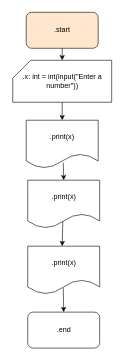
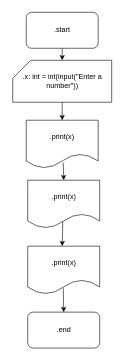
  <mxCell id="0" />
  <mxCell id="1" parent="0" />
- <mxCell id="2" value="&lt;font style=&quot;vertical-align: inherit;&quot;&gt;&lt;font style=&quot;vertical-align: inherit;&quot;&gt;.start&lt;/font&gt;&lt;/font&gt;" style="rounded=1;whiteSpace=wrap;html=1;fillColor=#ffe6cc;" vertex="1" parent="1"><mxGeometry x="43" y="20" width="120" height="60" as="geometry" /></mxCell>
+ <mxCell id="2" value="&lt;font style=&quot;vertical-align: inherit;&quot;&gt;&lt;font style=&quot;vertical-align: inherit;&quot;&gt;.start&lt;/font&gt;&lt;/font&gt;" style="rounded=1;whiteSpace=wrap;html=1;" vertex="1" parent="1"><mxGeometry x="43" y="20" width="120" height="60" as="geometry" /></mxCell>
  <mxCell id="3" value="&lt;font style=&quot;vertical-align: inherit;&quot;&gt;&lt;font style=&quot;vertical-align: inherit;&quot;&gt;.x: int = int(input(&quot;Enter a number&quot;))&lt;/font&gt;&lt;/font&gt;" style="shape=card;whiteSpace=wrap;html=1;" vertex="1" parent="1"><mxGeometry x="20.5" y="100" width="165" height="70" as="geometry" /></mxCell>
  <mxCell id="4" value="&lt;font style=&quot;vertical-align: inherit;&quot;&gt;&lt;font style=&quot;vertical-align: inherit;&quot;&gt;&lt;font style=&quot;vertical-align: inherit;&quot;&gt;&lt;font style=&quot;vertical-align: inherit;&quot;&gt;.print(x)&lt;/font&gt;&lt;/font&gt;&lt;/font&gt;&lt;/font&gt;" style="shape=document;whiteSpace=wrap;html=1;boundedLbl=1;" vertex="1" parent="1"><mxGeometry x="43" y="200" width="120" height="80" as="geometry" /></mxCell>
  <mxCell id="5" value="&lt;font style=&quot;vertical-align: inherit;&quot;&gt;&lt;font style=&quot;vertical-align: inherit;&quot;&gt;.print(x)&lt;/font&gt;&lt;/font&gt;" style="shape=document;whiteSpace=wrap;html=1;boundedLbl=1;" vertex="1" parent="1"><mxGeometry x="45.5" y="410" width="120" height="80" as="geometry" /></mxCell>
  <mxCell id="6" value="&lt;font style=&quot;vertical-align: inherit;&quot;&gt;&lt;font style=&quot;vertical-align: inherit;&quot;&gt;.print(x)&lt;/font&gt;&lt;/font&gt;" style="shape=document;whiteSpace=wrap;html=1;boundedLbl=1;" vertex="1" parent="1"><mxGeometry x="45.5" y="300" width="120" height="80" as="geometry" /></mxCell>
  <mxCell id="7" value="&lt;font style=&quot;vertical-align: inherit;&quot;&gt;&lt;font style=&quot;vertical-align: inherit;&quot;&gt;.end&lt;/font&gt;&lt;/font&gt;" style="rounded=1;whiteSpace=wrap;html=1;" vertex="1" parent="1"><mxGeometry x="45.5" y="520" width="120" height="60" as="geometry" /></mxCell>
  <mxCell id="8" value="" style="endArrow=classic;html=1;rounded=0;exitX=0.5;exitY=1;exitDx=0;exitDy=0;entryX=0.5;entryY=0;entryDx=0;entryDy=0;entryPerimeter=0;" edge="1" parent="1" source="2" target="3"><mxGeometry width="50" height="50" relative="1" as="geometry"><mxPoint x="103" y="330" as="sourcePoint" /><mxPoint x="153" y="280" as="targetPoint" /></mxGeometry></mxCell>
  <mxCell id="9" value="" style="endArrow=classic;html=1;rounded=0;exitX=0.5;exitY=1;exitDx=0;exitDy=0;exitPerimeter=0;entryX=0.5;entryY=0;entryDx=0;entryDy=0;" edge="1" parent="1" source="3" target="4"><mxGeometry width="50" height="50" relative="1" as="geometry"><mxPoint x="103" y="330" as="sourcePoint" /><mxPoint x="153" y="280" as="targetPoint" /></mxGeometry></mxCell>
  <mxCell id="10" value="" style="endArrow=classic;html=1;rounded=0;exitX=0.487;exitY=0.855;exitDx=0;exitDy=0;exitPerimeter=0;" edge="1" parent="1" source="6"><mxGeometry width="50" height="50" relative="1" as="geometry"><mxPoint x="102" y="370" as="sourcePoint" /><mxPoint x="103" y="410" as="targetPoint" /></mxGeometry></mxCell>
  <mxCell id="11" value="" style="endArrow=classic;html=1;rounded=0;exitX=0.515;exitY=0.885;exitDx=0;exitDy=0;exitPerimeter=0;entryX=0.5;entryY=0;entryDx=0;entryDy=0;" edge="1" parent="1" source="4" target="6"><mxGeometry width="50" height="50" relative="1" as="geometry"><mxPoint x="103" y="330" as="sourcePoint" /><mxPoint x="153" y="280" as="targetPoint" /></mxGeometry></mxCell>
  <mxCell id="12" value="" style="endArrow=classic;html=1;rounded=0;entryX=0.5;entryY=0;entryDx=0;entryDy=0;exitX=0.494;exitY=0.87;exitDx=0;exitDy=0;exitPerimeter=0;" edge="1" parent="1" source="5" target="7"><mxGeometry width="50" height="50" relative="1" as="geometry"><mxPoint x="103" y="330" as="sourcePoint" /><mxPoint x="153" y="280" as="targetPoint" /></mxGeometry></mxCell>
